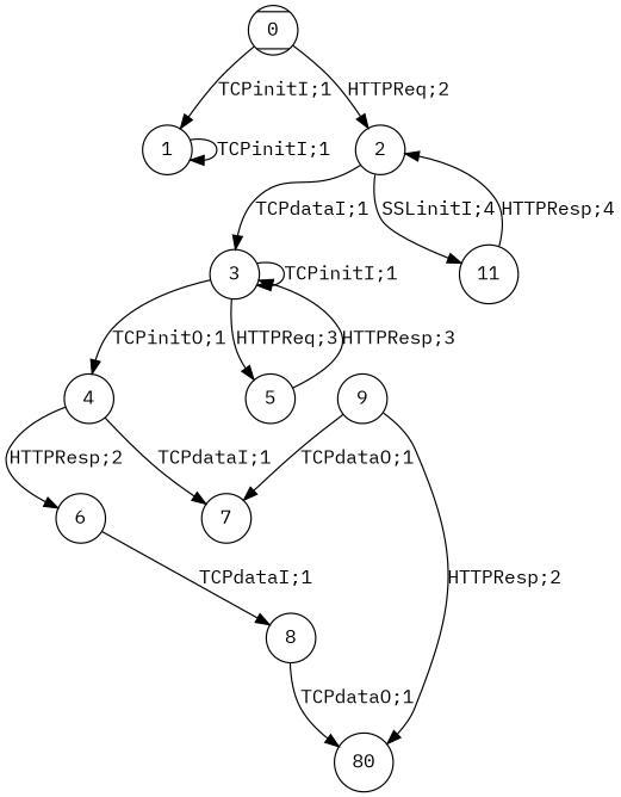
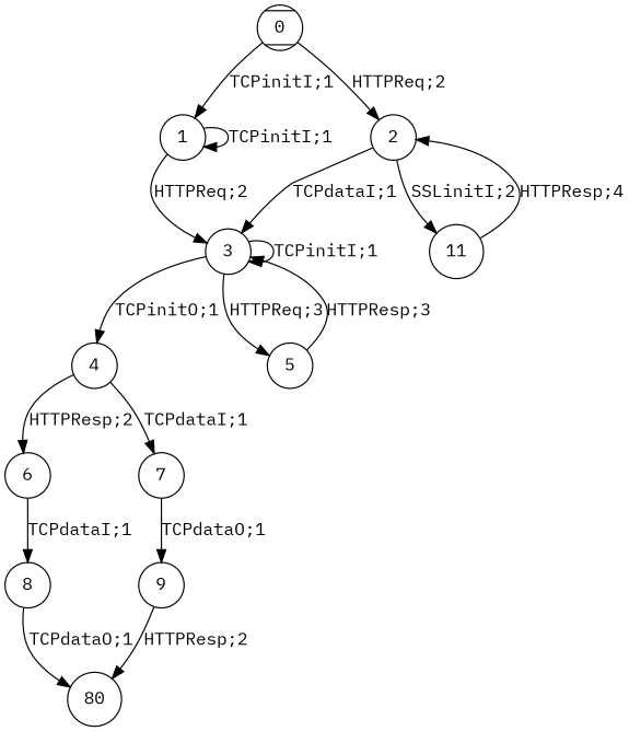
  digraph {
    fontname="IBM Plex Mono"
    node [color=black fillcolor=white fontname="IBM Plex Mono" shape=circle style=filled]
    edge [fontname="IBM Plex Mono"]
    0 [shape=Mcircle]
    1
    2
    3
    11
    4
    5
    6
    7
    8
    9
    n12 [label=80]
    0 -> 1 [label="TCPinitI;1"]
    0 -> 2 [label="HTTPReq;2"]
    1 -> 1 [label="TCPinitI;1"]
+   1 -> 3 [label="HTTPReq;2"]
    2 -> 3 [label="TCPdataI;1"]
-   2 -> 11 [label="SSLinitI;4"]
+   2 -> 11 [label="SSLinitI;2"]
    3 -> 3 [label="TCPinitI;1"]
    3 -> 4 [label="TCPinitO;1"]
    3 -> 5 [label="HTTPReq;3"]
    11 -> 2 [label="HTTPResp;4"]
    4 -> 6 [label="HTTPResp;2"]
    4 -> 7 [label="TCPdataI;1"]
    5 -> 3 [label="HTTPResp;3"]
    6 -> 8 [label="TCPdataI;1"]
-   9 -> 7 [label="TCPdataO;1"]
+   7 -> 9 [label="TCPdataO;1"]
    8 -> n12 [label="TCPdataO;1"]
    9 -> n12 [label="HTTPResp;2"]
  }
